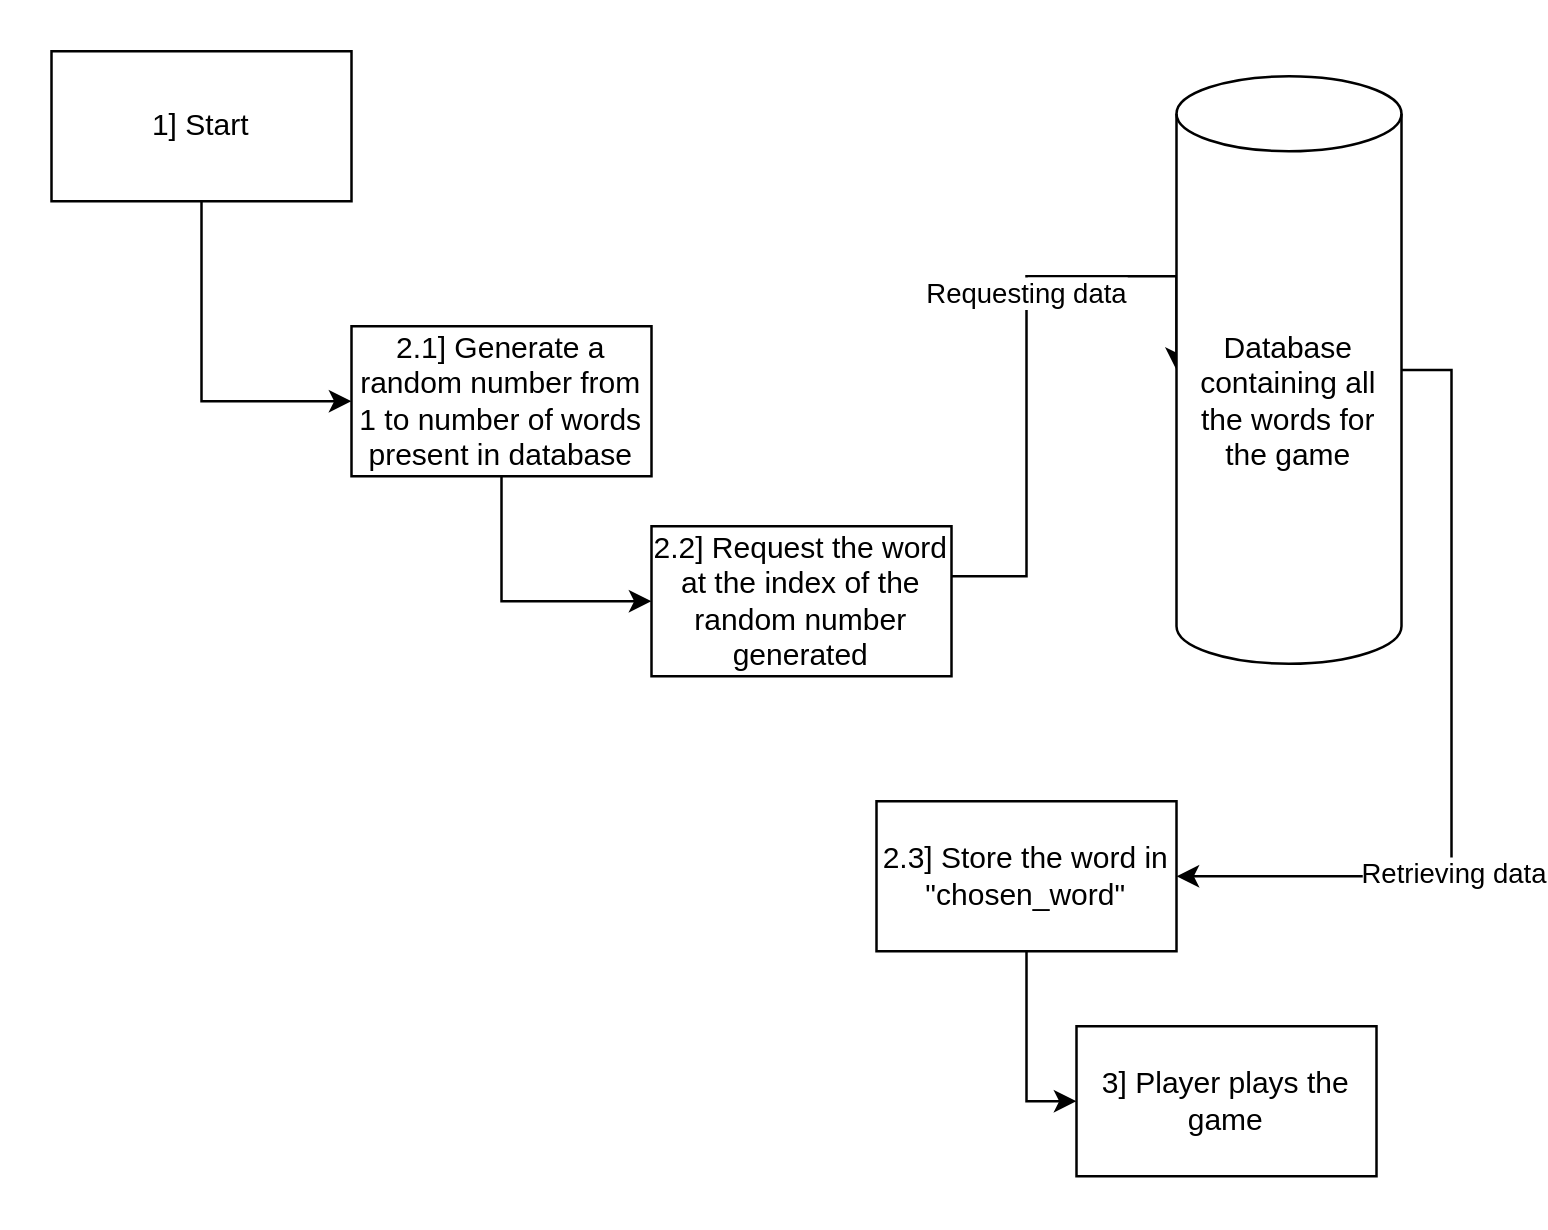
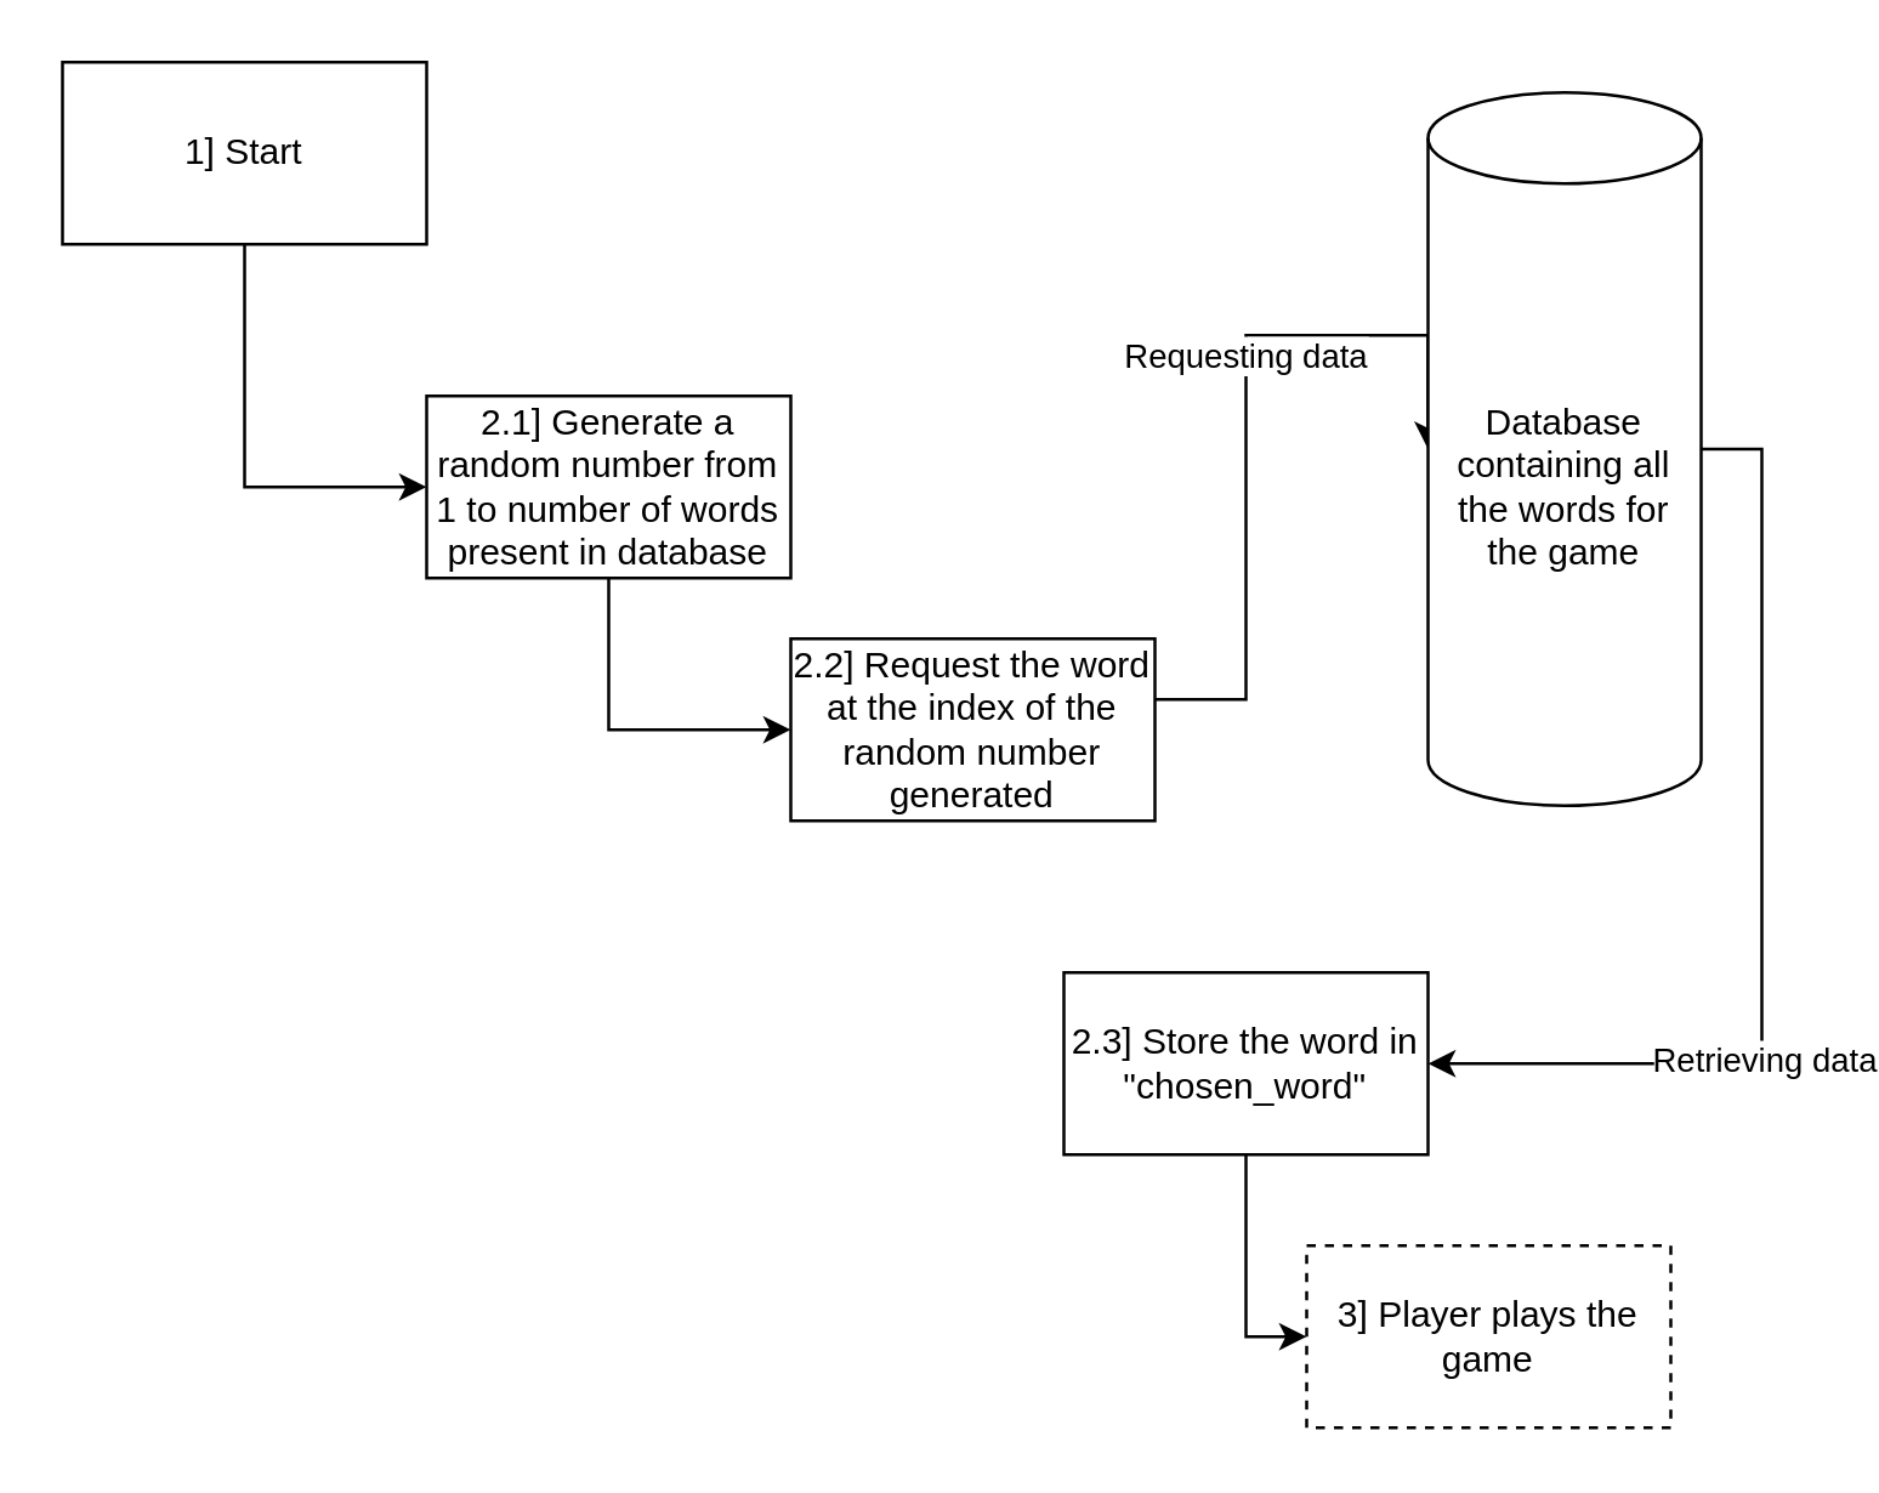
  <mxCell id="0" />
  <mxCell id="1" parent="0" />
  <mxCell id="2" value="" style="edgeStyle=orthogonalEdgeStyle;rounded=0;orthogonalLoop=1;jettySize=auto;html=1;entryX=0;entryY=0.5;entryDx=0;entryDy=0;" edge="1" parent="1" source="3" target="5"><mxGeometry relative="1" as="geometry"><Array as="points"><mxPoint x="80" y="160" /></Array></mxGeometry></mxCell>
  <mxCell id="3" value="1] Start" style="rounded=0;whiteSpace=wrap;html=1;" vertex="1" parent="1"><mxGeometry x="20" y="20" width="120" height="60" as="geometry" /></mxCell>
  <mxCell id="4" value="" style="edgeStyle=orthogonalEdgeStyle;rounded=0;orthogonalLoop=1;jettySize=auto;html=1;entryX=0;entryY=0.5;entryDx=0;entryDy=0;" edge="1" parent="1" source="5" target="8"><mxGeometry relative="1" as="geometry"><Array as="points"><mxPoint x="200" y="240" /></Array></mxGeometry></mxCell>
  <mxCell id="5" value="2.1] Generate a random number from 1 to number of words present in database" style="rounded=0;whiteSpace=wrap;html=1;" vertex="1" parent="1"><mxGeometry x="140" y="130" width="120" height="60" as="geometry" /></mxCell>
  <mxCell id="6" value="" style="edgeStyle=orthogonalEdgeStyle;rounded=0;orthogonalLoop=1;jettySize=auto;html=1;entryX=0;entryY=0.5;entryDx=0;entryDy=0;entryPerimeter=0;" edge="1" parent="1" source="8" target="13"><mxGeometry relative="1" as="geometry"><mxPoint x="409.97" y="109.04" as="targetPoint" /><Array as="points"><mxPoint x="410" y="230" /><mxPoint x="410" y="110" /></Array></mxGeometry></mxCell>
  <mxCell id="7" value="Requesting data" style="edgeLabel;html=1;align=center;verticalAlign=middle;resizable=0;points=[];" vertex="1" connectable="0" parent="6"><mxGeometry x="0.166" y="1" relative="1" as="geometry"><mxPoint as="offset" /></mxGeometry></mxCell>
  <mxCell id="8" value="2.2] Request the word at the index of the random number generated" style="whiteSpace=wrap;html=1;rounded=0;" vertex="1" parent="1"><mxGeometry x="260" y="210" width="120" height="60" as="geometry" /></mxCell>
  <mxCell id="9" value="" style="edgeStyle=orthogonalEdgeStyle;rounded=0;orthogonalLoop=1;jettySize=auto;html=1;" edge="1" parent="1" source="10" target="14"><mxGeometry relative="1" as="geometry"><Array as="points"><mxPoint x="410" y="440" /></Array></mxGeometry></mxCell>
  <mxCell id="10" value="2.3] Store the word in &quot;chosen_word&quot;" style="whiteSpace=wrap;html=1;rounded=0;" vertex="1" parent="1"><mxGeometry x="350" y="320" width="120" height="60" as="geometry" /></mxCell>
  <mxCell id="11" style="edgeStyle=orthogonalEdgeStyle;rounded=0;orthogonalLoop=1;jettySize=auto;html=1;exitX=1;exitY=0.5;exitDx=0;exitDy=0;exitPerimeter=0;entryX=1;entryY=0.5;entryDx=0;entryDy=0;" edge="1" parent="1" source="13" target="10"><mxGeometry relative="1" as="geometry" /></mxCell>
  <mxCell id="12" value="Retrieving data" style="edgeLabel;html=1;align=center;verticalAlign=middle;resizable=0;points=[];" vertex="1" connectable="0" parent="11"><mxGeometry x="0.332" relative="1" as="geometry"><mxPoint as="offset" /></mxGeometry></mxCell>
  <mxCell id="13" value="Database containing all the words for the game" style="shape=cylinder3;whiteSpace=wrap;html=1;boundedLbl=1;backgroundOutline=1;size=15;" vertex="1" parent="1"><mxGeometry x="470" y="30" width="90" height="235" as="geometry" /></mxCell>
- <mxCell id="14" value="3] Player plays the game" style="whiteSpace=wrap;html=1;rounded=0;" vertex="1" parent="1"><mxGeometry x="430" y="410" width="120" height="60" as="geometry" /></mxCell>
+ <mxCell id="14" value="3] Player plays the game" style="whiteSpace=wrap;html=1;rounded=0;dashed=1;" vertex="1" parent="1"><mxGeometry x="430" y="410" width="120" height="60" as="geometry" /></mxCell>
